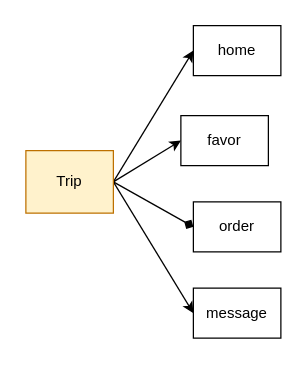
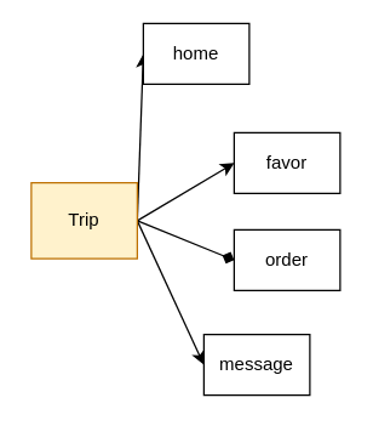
  <mxCell id="0" />
  <mxCell id="1" parent="0" />
  <mxCell id="2" style="edgeStyle=none;html=1;entryX=0;entryY=0.5;entryDx=0;entryDy=0;exitX=1;exitY=0.5;exitDx=0;exitDy=0;" edge="1" parent="1" source="6" target="7"><mxGeometry relative="1" as="geometry"><Array as="points" /></mxGeometry></mxCell>
  <mxCell id="3" style="edgeStyle=none;html=1;exitX=1;exitY=0.5;exitDx=0;exitDy=0;entryX=0;entryY=0.5;entryDx=0;entryDy=0;" edge="1" parent="1" source="6" target="8"><mxGeometry relative="1" as="geometry" /></mxCell>
  <mxCell id="4" style="edgeStyle=none;html=1;exitX=1;exitY=0.5;exitDx=0;exitDy=0;entryX=0;entryY=0.5;entryDx=0;entryDy=0;endArrow=diamond;" edge="1" parent="1" source="6" target="9"><mxGeometry relative="1" as="geometry" /></mxCell>
  <mxCell id="5" style="edgeStyle=none;html=1;exitX=1;exitY=0.5;exitDx=0;exitDy=0;entryX=0;entryY=0.5;entryDx=0;entryDy=0;" edge="1" parent="1" source="6" target="10"><mxGeometry relative="1" as="geometry"><Array as="points" /></mxGeometry></mxCell>
  <mxCell id="6" value="Trip" style="rounded=0;whiteSpace=wrap;html=1;fillColor=#fff2cc;strokeColor=#BD7000;fontColor=#000000;" vertex="1" parent="1"><mxGeometry x="20" y="120" width="70" height="50" as="geometry" /></mxCell>
- <mxCell id="7" value="home" style="rounded=0;whiteSpace=wrap;html=1;" vertex="1" parent="1"><mxGeometry x="154" y="20" width="70" height="40" as="geometry" /></mxCell>
- <mxCell id="8" value="favor" style="rounded=0;whiteSpace=wrap;html=1;" vertex="1" parent="1"><mxGeometry x="144" y="92" width="70" height="40" as="geometry" /></mxCell>
- <mxCell id="9" value="order" style="rounded=0;whiteSpace=wrap;html=1;" vertex="1" parent="1"><mxGeometry x="154" y="161" width="70" height="40" as="geometry" /></mxCell>
- <mxCell id="10" value="message" style="rounded=0;whiteSpace=wrap;html=1;" vertex="1" parent="1"><mxGeometry x="154" y="230" width="70" height="40" as="geometry" /></mxCell>
+ <mxCell id="7" value="home" style="rounded=0;whiteSpace=wrap;html=1;" vertex="1" parent="1"><mxGeometry x="94" y="15" width="70" height="40" as="geometry" /></mxCell>
+ <mxCell id="8" value="favor" style="rounded=0;whiteSpace=wrap;html=1;" vertex="1" parent="1"><mxGeometry x="154" y="87" width="70" height="40" as="geometry" /></mxCell>
+ <mxCell id="9" value="order" style="rounded=0;whiteSpace=wrap;html=1;" vertex="1" parent="1"><mxGeometry x="154" y="151" width="70" height="40" as="geometry" /></mxCell>
+ <mxCell id="10" value="message" style="rounded=0;whiteSpace=wrap;html=1;" vertex="1" parent="1"><mxGeometry x="134" y="220" width="70" height="40" as="geometry" /></mxCell>
